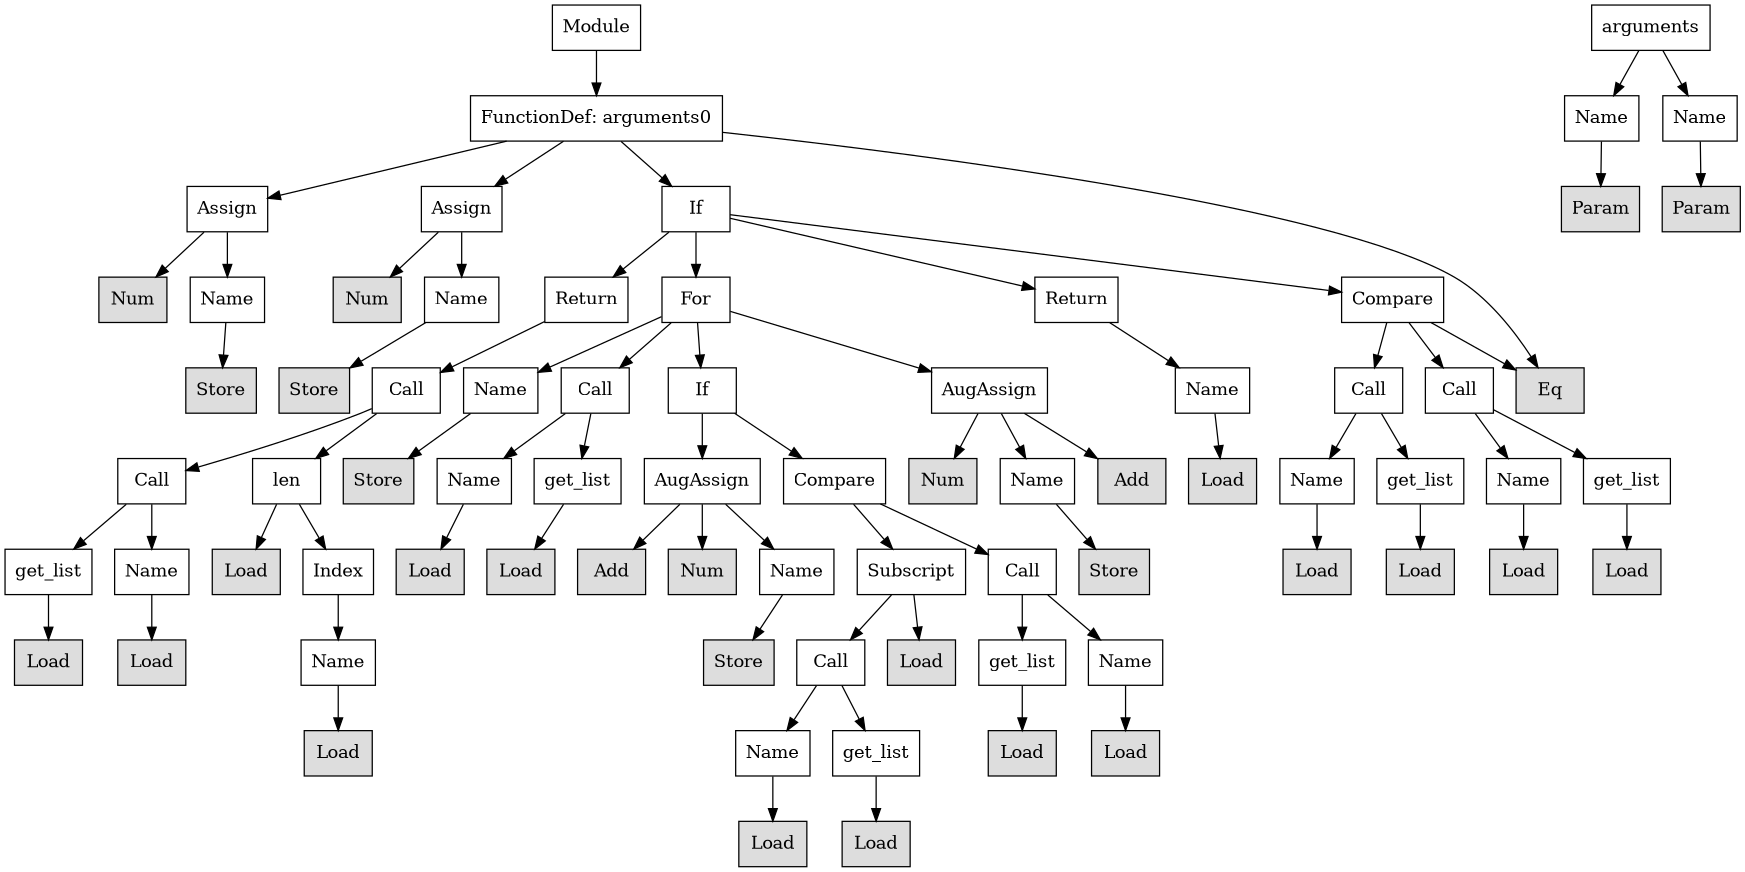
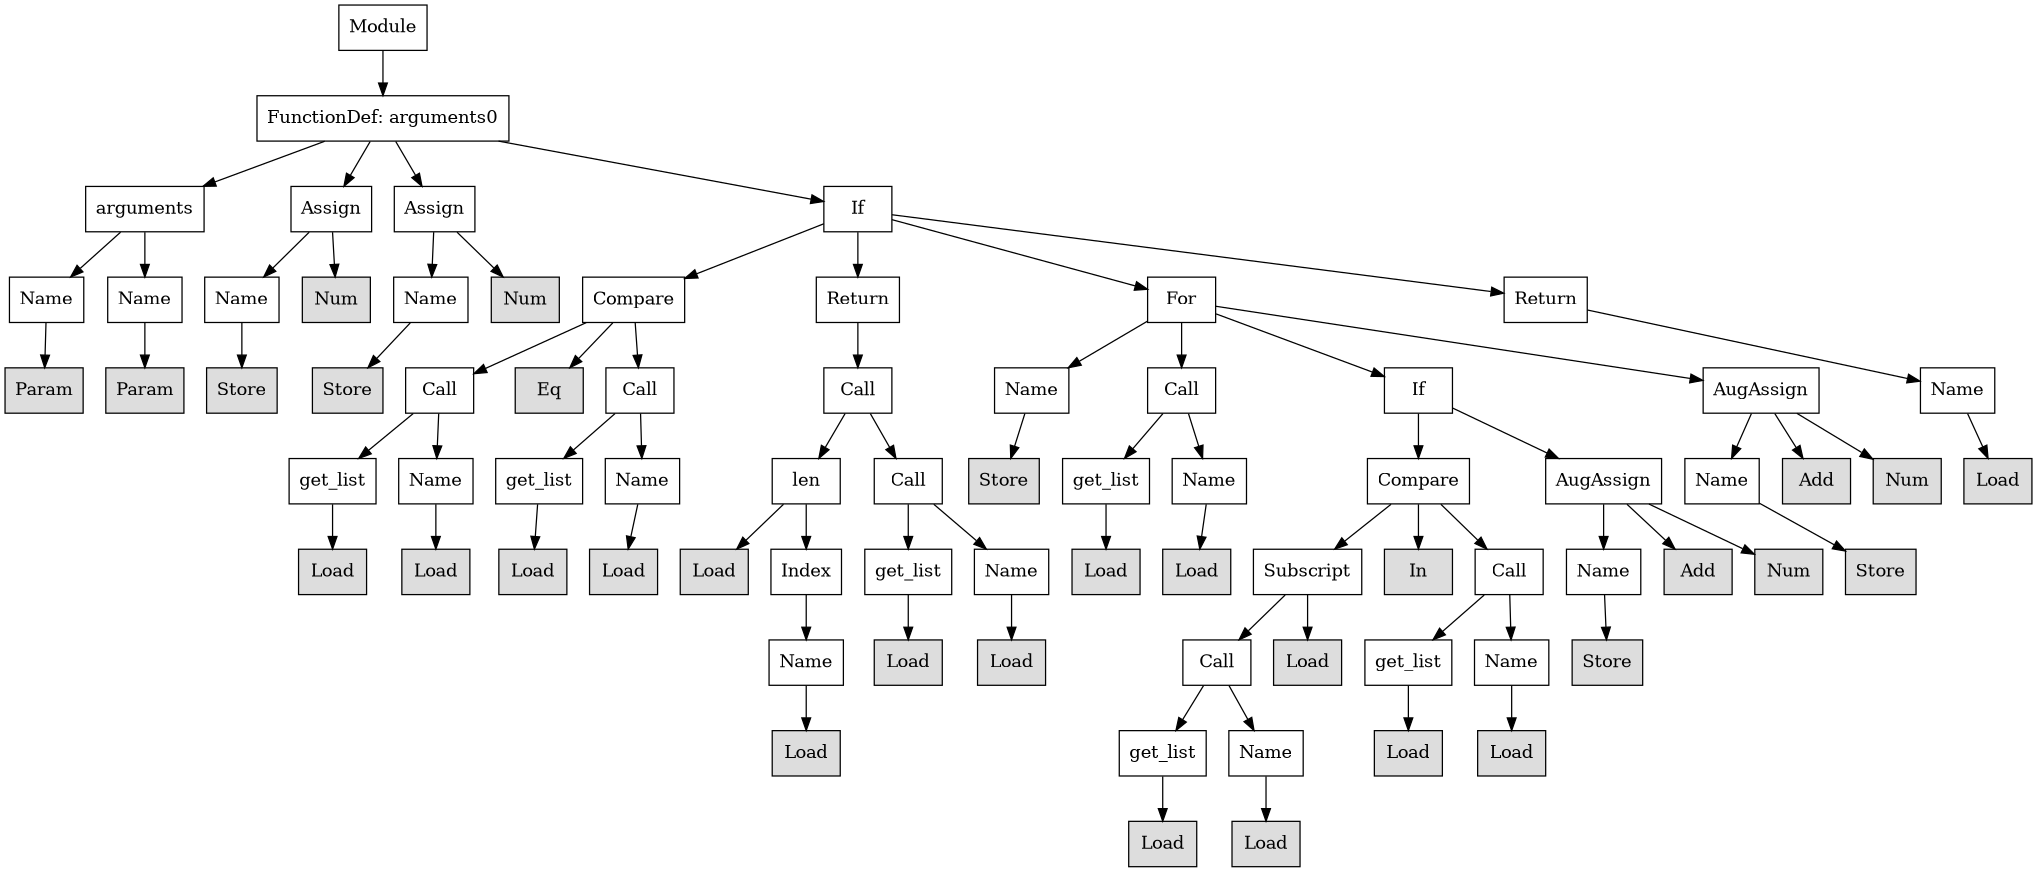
  digraph {
    fontname="DejaVu Serif"
    node [fontname="DejaVu Serif" shape=rect]
    edge [fontname="DejaVu Serif"]
    n1 [label=Module]
    n2 [label="FunctionDef: arguments0"]
    n3 [label=arguments]
    n4 [label=Assign]
    n5 [label=Assign]
    n6 [label=If]
    n7 [label=Name]
    n8 [label=Name]
    n9 [label=Name]
    n10 [fillcolor="#dddddd" label=Num style=filled]
    n11 [label=Name]
    n12 [fillcolor="#dddddd" label=Num style=filled]
    n13 [label=Compare]
    n14 [label=Return]
    n15 [label=For]
    n16 [label=Return]
    n17 [fillcolor="#dddddd" label=Param style=filled]
    n18 [fillcolor="#dddddd" label=Param style=filled]
    n19 [fillcolor="#dddddd" label=Store style=filled]
    n20 [fillcolor="#dddddd" label=Store style=filled]
    n21 [label=Call]
    n22 [fillcolor="#dddddd" label=Eq style=filled]
    n23 [label=Call]
    n24 [label=Call]
    n25 [label=Name]
    n26 [label=Call]
    n27 [label=If]
    n28 [label=AugAssign]
    n29 [label=Name]
    n30 [label=get_list]
    n31 [label=Name]
    n32 [label=get_list]
    n33 [label=Name]
    n34 [label=len]
    n35 [label=Call]
    n36 [fillcolor="#dddddd" label=Store style=filled]
    n37 [label=get_list]
    n38 [label=Name]
    n39 [label=Compare]
    n40 [label=AugAssign]
    n41 [label=Name]
    n42 [fillcolor="#dddddd" label=Add style=filled]
    n43 [fillcolor="#dddddd" label=Num style=filled]
    n44 [fillcolor="#dddddd" label=Load style=filled]
    n45 [fillcolor="#dddddd" label=Load style=filled]
    n46 [fillcolor="#dddddd" label=Load style=filled]
    n47 [fillcolor="#dddddd" label=Load style=filled]
    n48 [fillcolor="#dddddd" label=Load style=filled]
    n49 [fillcolor="#dddddd" label=Load style=filled]
    n50 [label=Index]
    n51 [label=get_list]
    n52 [label=Name]
    n53 [fillcolor="#dddddd" label=Load style=filled]
    n54 [fillcolor="#dddddd" label=Load style=filled]
    n55 [label=Subscript]
+   n56 [fillcolor="#dddddd" label=In style=filled]
    n57 [label=Call]
    n58 [label=Name]
    n59 [fillcolor="#dddddd" label=Add style=filled]
    n60 [fillcolor="#dddddd" label=Num style=filled]
    n61 [fillcolor="#dddddd" label=Store style=filled]
    n62 [fillcolor="#dddddd" label=Load style=filled]
    n63 [fillcolor="#dddddd" label=Load style=filled]
    n64 [label=Call]
    n65 [fillcolor="#dddddd" label=Load style=filled]
    n66 [label=get_list]
    n67 [label=Name]
    n68 [fillcolor="#dddddd" label=Store style=filled]
    n69 [label=get_list]
    n70 [label=Name]
    n71 [label=Name]
    n72 [fillcolor="#dddddd" label=Load style=filled]
    n73 [fillcolor="#dddddd" label=Load style=filled]
    n74 [fillcolor="#dddddd" label=Load style=filled]
    n75 [fillcolor="#dddddd" label=Load style=filled]
    n76 [fillcolor="#dddddd" label=Load style=filled]
    n1 -> n2
-   n2 -> n22
+   n2 -> n3
    n2 -> n4
    n2 -> n5
    n2 -> n6
    n3 -> n7
    n3 -> n8
    n4 -> n9
    n4 -> n10
    n5 -> n11
    n5 -> n12
    n6 -> n13
    n6 -> n14
    n6 -> n15
    n6 -> n16
    n7 -> n17
    n8 -> n18
    n9 -> n19
    n11 -> n20
    n13 -> n21
    n13 -> n22
    n13 -> n23
    n14 -> n24
    n15 -> n25
    n15 -> n26
    n15 -> n27
    n15 -> n28
    n16 -> n29
    n21 -> n30
    n21 -> n31
    n23 -> n32
    n23 -> n33
    n24 -> n34
    n24 -> n35
    n25 -> n36
    n26 -> n37
    n26 -> n38
    n27 -> n39
    n27 -> n40
    n28 -> n41
    n28 -> n42
    n28 -> n43
    n29 -> n44
    n30 -> n45
    n31 -> n46
    n32 -> n47
    n33 -> n48
    n34 -> n49
    n34 -> n50
    n35 -> n51
    n35 -> n52
    n37 -> n53
    n38 -> n54
    n39 -> n55
+   n39 -> n56
    n39 -> n57
    n40 -> n58
    n40 -> n59
    n40 -> n60
    n41 -> n61
    n50 -> n71
    n51 -> n62
    n52 -> n63
    n55 -> n64
    n55 -> n65
    n57 -> n66
    n57 -> n67
    n58 -> n68
    n64 -> n69
    n64 -> n70
    n66 -> n72
    n67 -> n73
    n69 -> n74
    n70 -> n75
    n71 -> n76
  }
